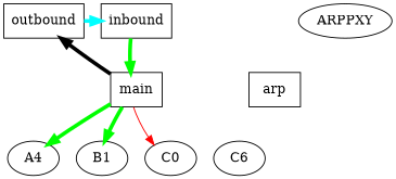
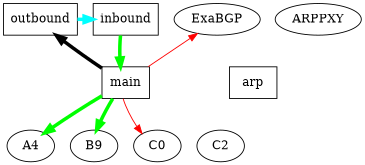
  digraph {
    edge [style=invis]
    outbound [shape=box]
    inbound [shape=box]
    ARPPXY
+   ExaBGP
    n5 [label=A4]
-   B1
+   B1 [label=B9]
    n7 [label=C0]
-   C2 [label=C6]
+   C2
    main [shape=box]
    arp [shape=box]
    subgraph sub_1 {
      rank=min
      outbound
      inbound
      ARPPXY
+     ExaBGP
    }
    subgraph sub_2 {
      rank=same
      n5
      B1
      n7
      C2
    }
    subgraph sub_3 {
      rank=same
      main
      arp
    }
    outbound -> inbound
    outbound -> inbound [color=cyan penwidth=4.0 style=""]
    outbound -> inbound
    inbound -> main
    inbound -> main [color=green penwidth=4.0 style=""]
    inbound -> main
    inbound -> main
    ARPPXY -> arp
+   ExaBGP -> main
    n5 -> main
    B1 -> main
    n7 -> main
    C2 -> main
    main -> outbound [color=black penwidth=4.0 style=""]
    main -> outbound
+   main -> ExaBGP [color=red style=""]
+   main -> ExaBGP
    main -> n5
    main -> n5
    main -> n5
    main -> n5 [color=green penwidth=4.0 style=""]
    main -> B1
    main -> B1
    main -> B1
    main -> B1 [color=green penwidth=4.0 style=""]
    main -> n7 [color=red style=""]
    main -> n7
    main -> n7
    main -> n7
    main -> C2
    main -> C2
    main -> C2
    main -> C2
    main -> arp
    arp -> ARPPXY
    arp -> main
  }
